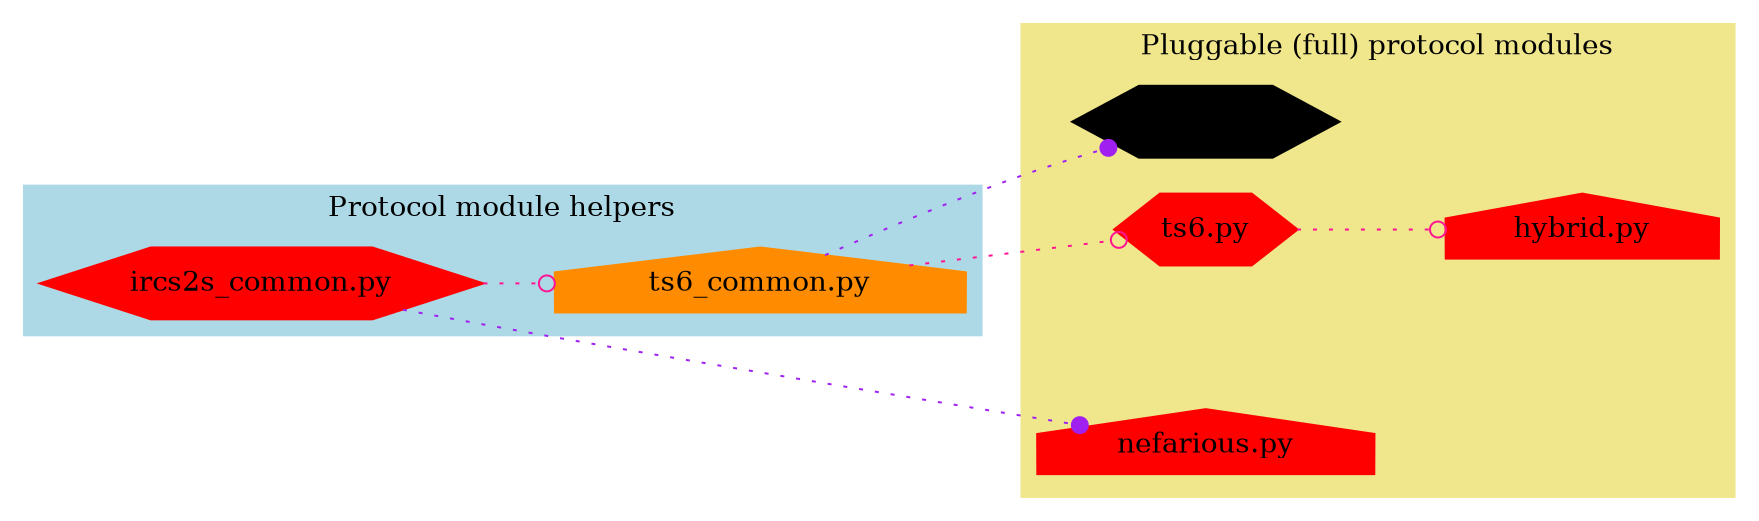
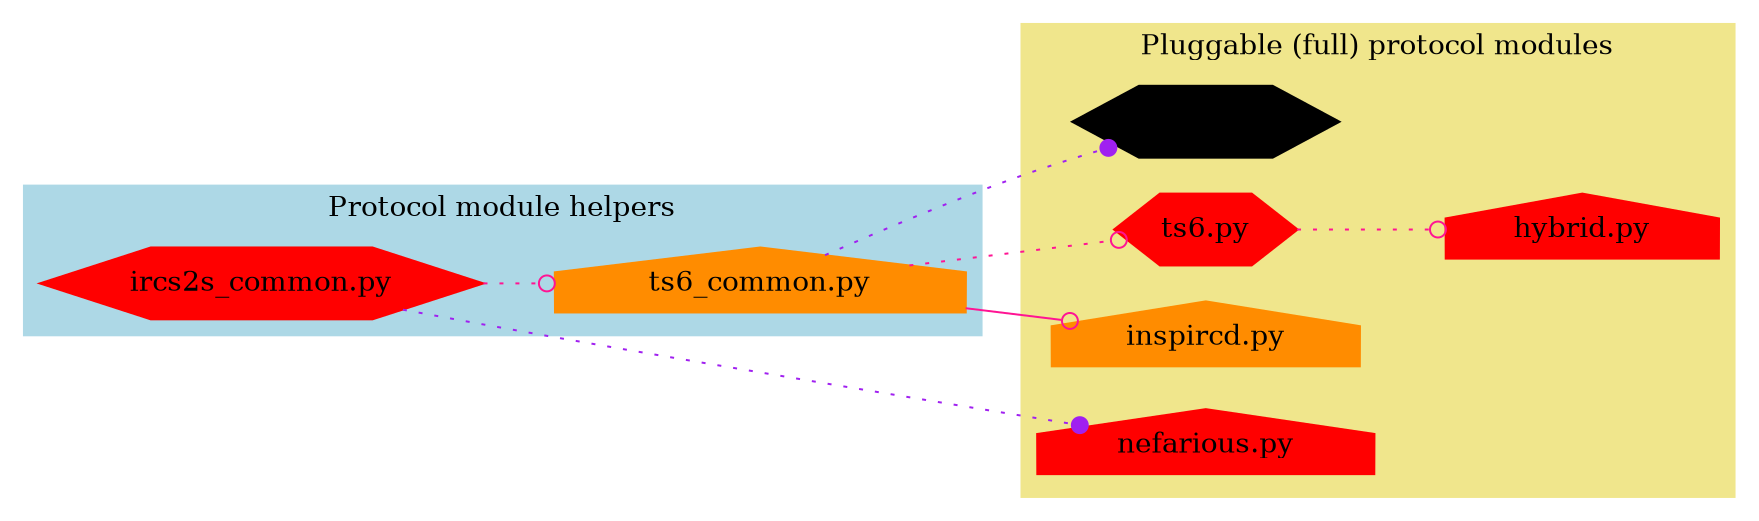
  digraph {
    rankdir=LR
    node [color=red style=filled shape=house]
    edge [color=deeppink style=dotted arrowhead=odot]
    "ircs2s_common.py" [shape=hexagon]
    "ts6_common.py" [color=darkorange]
    "nefarious.py"
    "ts6.py" [shape=hexagon]
+   "inspircd.py" [color=darkorange]
    "unreal.py)" [color=black shape=hexagon]
    "hybrid.py"
    subgraph cluster_1 {
      color=lightblue
      label="Protocol module helpers"
      style=filled
      "ircs2s_common.py"
      "ts6_common.py"
    }
    subgraph cluster_2 {
      color=khaki
      label="Pluggable (full) protocol modules"
      style=filled
      "nefarious.py"
      "ts6.py"
+     "inspircd.py"
      "unreal.py)"
      "hybrid.py"
    }
    "ircs2s_common.py" -> "ts6_common.py"
    "ircs2s_common.py" -> "nefarious.py" [color=purple arrowhead=dot]
    "ts6_common.py" -> "ts6.py"
+   "ts6_common.py" -> "inspircd.py" [style=solid]
    "ts6_common.py" -> "unreal.py)" [color=purple arrowhead=dot]
    "ts6.py" -> "hybrid.py"
  }
